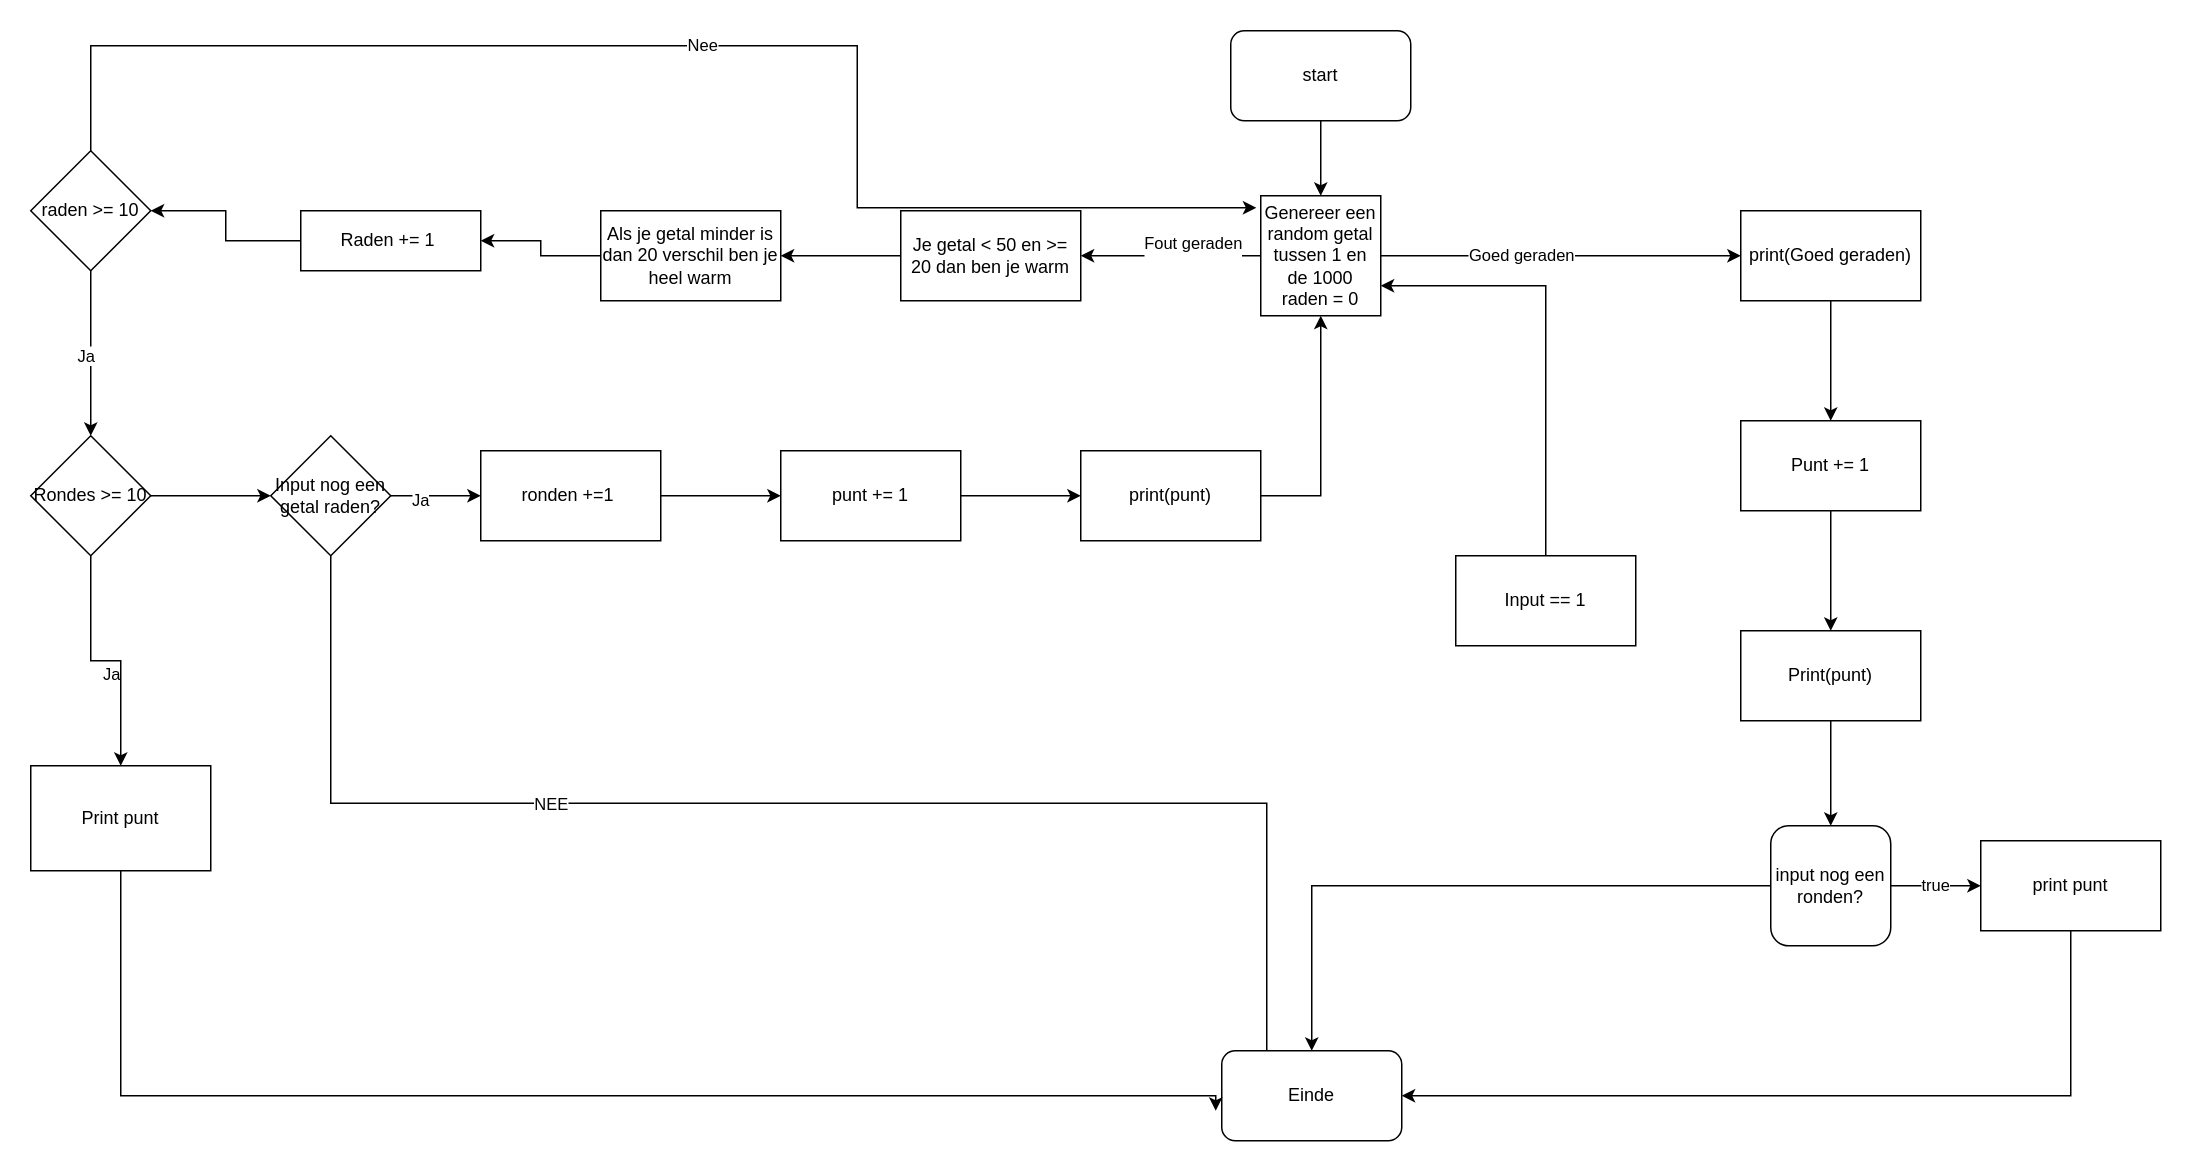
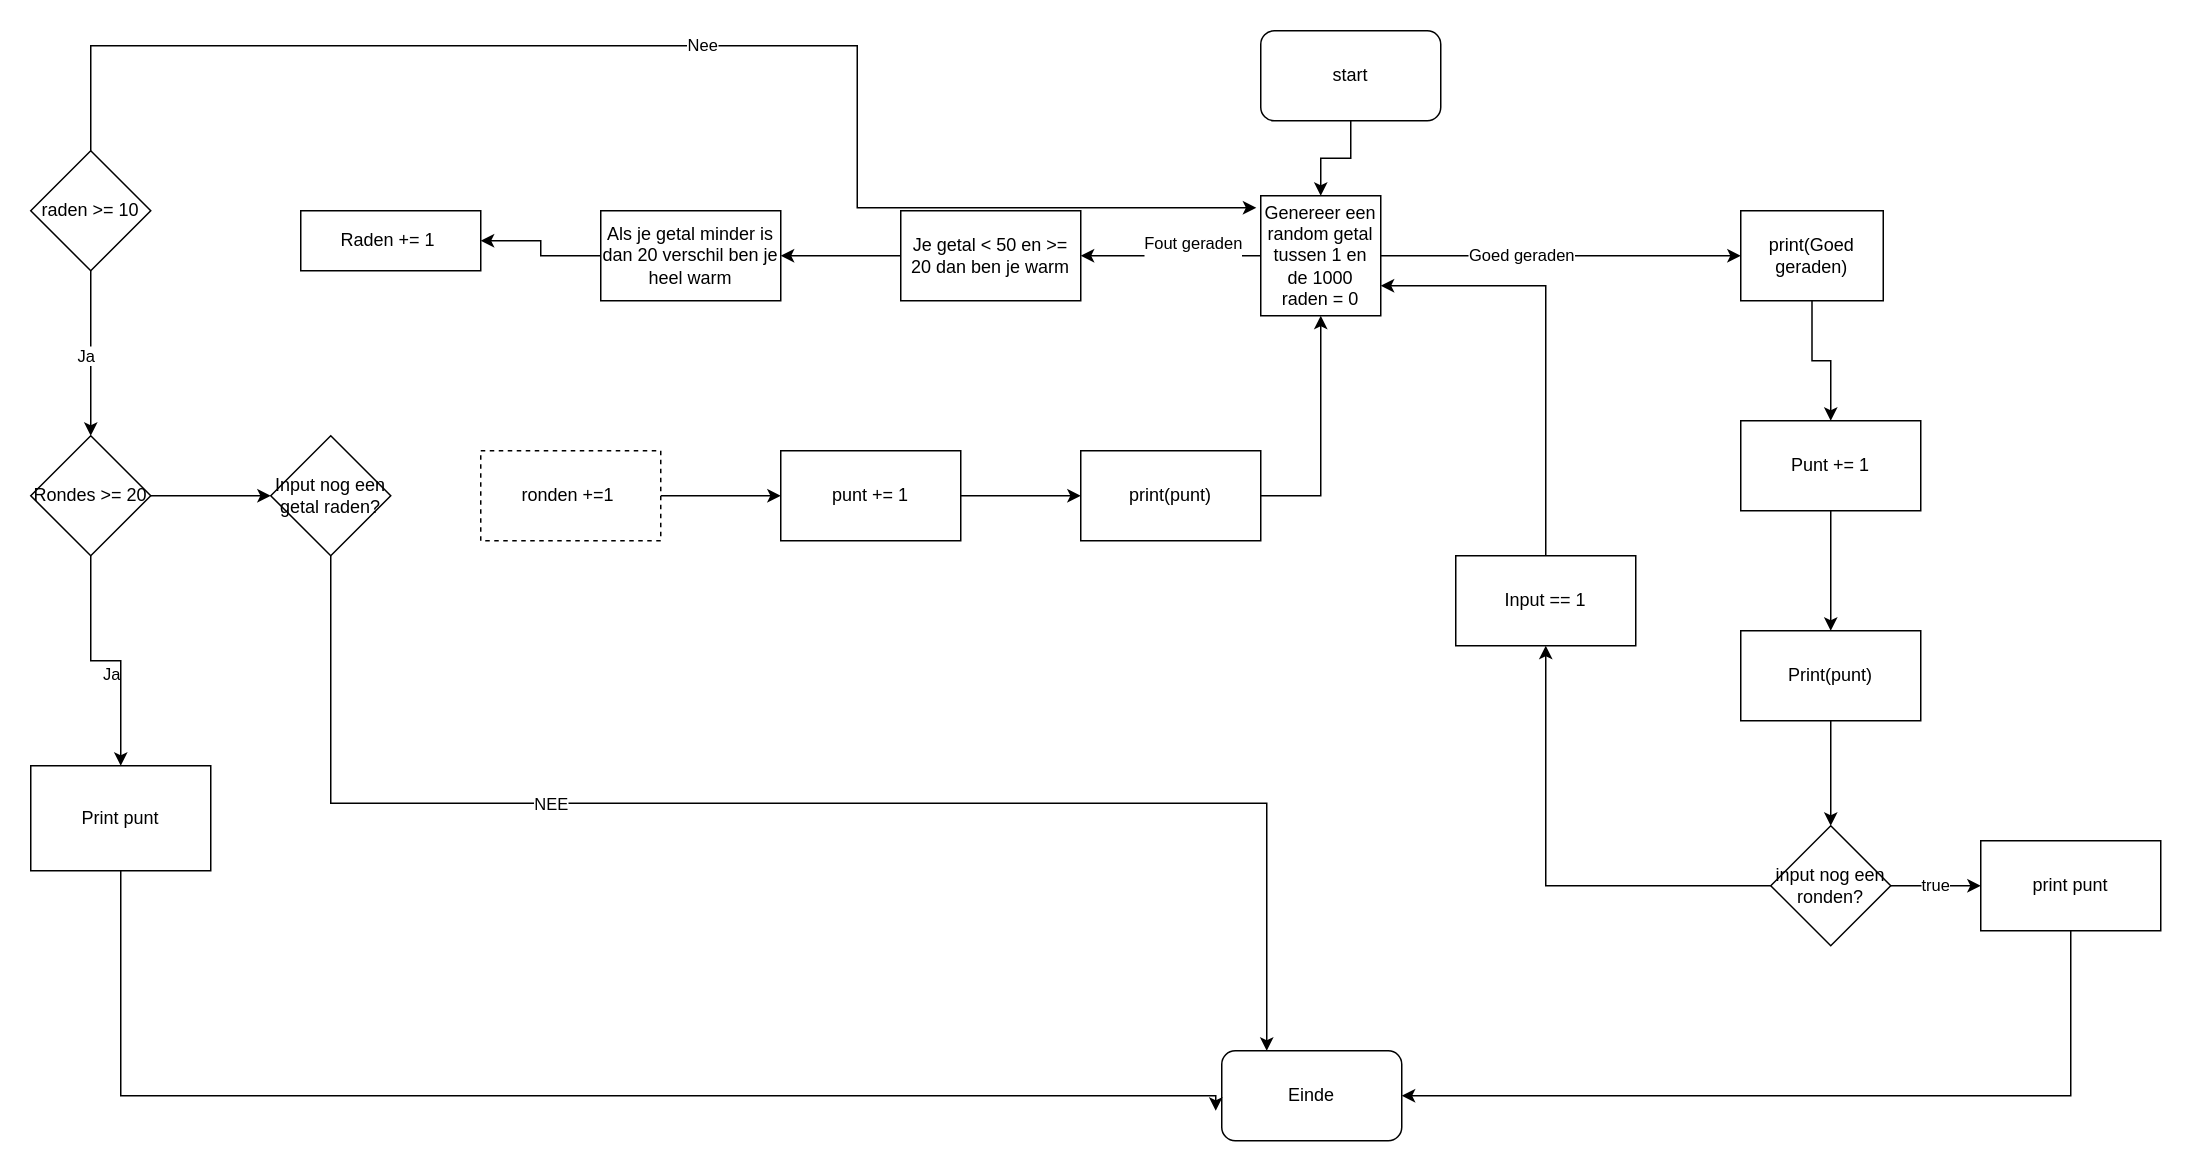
  <mxCell id="0" />
  <mxCell id="1" parent="0" />
  <mxCell id="2" value="" style="edgeStyle=orthogonalEdgeStyle;rounded=0;orthogonalLoop=1;jettySize=auto;html=1;" edge="1" parent="1" source="3" target="8"><mxGeometry relative="1" as="geometry" /></mxCell>
- <mxCell id="3" value="start" style="rounded=1;whiteSpace=wrap;html=1;" vertex="1" parent="1"><mxGeometry x="820" y="20" width="120" height="60" as="geometry" /></mxCell>
+ <mxCell id="3" value="start" style="rounded=1;whiteSpace=wrap;html=1;" vertex="1" parent="1"><mxGeometry x="840" y="20" width="120" height="60" as="geometry" /></mxCell>
  <mxCell id="4" value="" style="edgeStyle=orthogonalEdgeStyle;rounded=0;orthogonalLoop=1;jettySize=auto;html=1;" edge="1" parent="1" source="8" target="10"><mxGeometry relative="1" as="geometry" /></mxCell>
  <mxCell id="5" value="Fout geraden&lt;div&gt;&lt;br&gt;&lt;/div&gt;" style="edgeLabel;html=1;align=center;verticalAlign=middle;resizable=0;points=[];" vertex="1" connectable="0" parent="4"><mxGeometry x="-0.234" y="-2" relative="1" as="geometry"><mxPoint as="offset" /></mxGeometry></mxCell>
  <mxCell id="6" value="" style="edgeStyle=orthogonalEdgeStyle;rounded=0;orthogonalLoop=1;jettySize=auto;html=1;" edge="1" parent="1" source="8" target="35"><mxGeometry relative="1" as="geometry" /></mxCell>
  <mxCell id="7" value="Goed geraden" style="edgeLabel;html=1;align=center;verticalAlign=middle;resizable=0;points=[];" vertex="1" connectable="0" parent="6"><mxGeometry x="-0.225" y="1" relative="1" as="geometry"><mxPoint as="offset" /></mxGeometry></mxCell>
  <mxCell id="8" value="Genereer een random getal tussen 1 en de 1000&lt;div&gt;raden = 0&lt;/div&gt;" style="whiteSpace=wrap;html=1;aspect=fixed;" vertex="1" parent="1"><mxGeometry x="840" y="130" width="80" height="80" as="geometry" /></mxCell>
  <mxCell id="9" value="" style="edgeStyle=orthogonalEdgeStyle;rounded=0;orthogonalLoop=1;jettySize=auto;html=1;" edge="1" parent="1" source="10" target="12"><mxGeometry relative="1" as="geometry" /></mxCell>
  <mxCell id="10" value="Je getal &amp;lt; 50 en &amp;gt;= 20 dan ben je warm" style="whiteSpace=wrap;html=1;" vertex="1" parent="1"><mxGeometry x="600" y="140" width="120" height="60" as="geometry" /></mxCell>
  <mxCell id="11" value="" style="edgeStyle=orthogonalEdgeStyle;rounded=0;orthogonalLoop=1;jettySize=auto;html=1;" edge="1" parent="1" source="12" target="14"><mxGeometry relative="1" as="geometry" /></mxCell>
  <mxCell id="12" value="Als je getal minder is dan 20 verschil ben je heel warm" style="whiteSpace=wrap;html=1;" vertex="1" parent="1"><mxGeometry x="400" y="140" width="120" height="60" as="geometry" /></mxCell>
- <mxCell id="13" value="" style="edgeStyle=orthogonalEdgeStyle;rounded=0;orthogonalLoop=1;jettySize=auto;html=1;" edge="1" parent="1" source="14" target="18"><mxGeometry relative="1" as="geometry" /></mxCell>
  <mxCell id="14" value="Raden += 1&amp;nbsp;" style="whiteSpace=wrap;html=1;" vertex="1" parent="1"><mxGeometry x="200" y="140" width="120" height="40" as="geometry" /></mxCell>
  <mxCell id="15" value="Nee" style="edgeStyle=orthogonalEdgeStyle;rounded=0;orthogonalLoop=1;jettySize=auto;html=1;entryX=-0.037;entryY=0.1;entryDx=0;entryDy=0;entryPerimeter=0;" edge="1" parent="1" source="18" target="8"><mxGeometry relative="1" as="geometry"><mxPoint x="720" y="60" as="targetPoint" /><Array as="points"><mxPoint x="60" y="30" /><mxPoint x="571" y="30" /><mxPoint x="571" y="138" /></Array></mxGeometry></mxCell>
  <mxCell id="16" value="" style="edgeStyle=orthogonalEdgeStyle;rounded=0;orthogonalLoop=1;jettySize=auto;html=1;" edge="1" parent="1" source="18" target="22"><mxGeometry relative="1" as="geometry" /></mxCell>
  <mxCell id="17" value="Ja" style="edgeLabel;html=1;align=center;verticalAlign=middle;resizable=0;points=[];" vertex="1" connectable="0" parent="16"><mxGeometry x="0.025" y="-4" relative="1" as="geometry"><mxPoint as="offset" /></mxGeometry></mxCell>
  <mxCell id="18" value="raden &amp;gt;= 10" style="rhombus;whiteSpace=wrap;html=1;" vertex="1" parent="1"><mxGeometry x="20" y="100" width="80" height="80" as="geometry" /></mxCell>
  <mxCell id="19" value="" style="edgeStyle=orthogonalEdgeStyle;rounded=0;orthogonalLoop=1;jettySize=auto;html=1;" edge="1" parent="1" source="22" target="27"><mxGeometry relative="1" as="geometry" /></mxCell>
  <mxCell id="20" value="" style="edgeStyle=orthogonalEdgeStyle;rounded=0;orthogonalLoop=1;jettySize=auto;html=1;" edge="1" parent="1" source="22" target="47"><mxGeometry relative="1" as="geometry" /></mxCell>
  <mxCell id="21" value="Ja" style="edgeLabel;html=1;align=center;verticalAlign=middle;resizable=0;points=[];" vertex="1" connectable="0" parent="20"><mxGeometry x="0.242" y="-7" relative="1" as="geometry"><mxPoint y="-1" as="offset" /></mxGeometry></mxCell>
- <mxCell id="22" value="Rondes &amp;gt;= 10" style="rhombus;whiteSpace=wrap;html=1;" vertex="1" parent="1"><mxGeometry x="20" y="290" width="80" height="80" as="geometry" /></mxCell>
- <mxCell id="23" value="" style="edgeStyle=orthogonalEdgeStyle;rounded=0;orthogonalLoop=1;jettySize=auto;html=1;" edge="1" parent="1" source="27" target="29"><mxGeometry relative="1" as="geometry" /></mxCell>
- <mxCell id="24" value="Ja" style="edgeLabel;html=1;align=center;verticalAlign=middle;resizable=0;points=[];" vertex="1" connectable="0" parent="23"><mxGeometry x="-0.367" y="-2" relative="1" as="geometry"><mxPoint as="offset" /></mxGeometry></mxCell>
- <mxCell id="25" style="edgeStyle=orthogonalEdgeStyle;rounded=0;orthogonalLoop=1;jettySize=auto;html=1;exitX=0.5;exitY=1;exitDx=0;exitDy=0;entryX=0.25;entryY=0;entryDx=0;entryDy=0;endArrow=none;" edge="1" parent="1" source="27" target="45"><mxGeometry relative="1" as="geometry"><mxPoint x="320" y="530" as="targetPoint" /></mxGeometry></mxCell>
+ <mxCell id="22" value="Rondes &amp;gt;= 20" style="rhombus;whiteSpace=wrap;html=1;" vertex="1" parent="1"><mxGeometry x="20" y="290" width="80" height="80" as="geometry" /></mxCell>
+ <mxCell id="25" style="edgeStyle=orthogonalEdgeStyle;rounded=0;orthogonalLoop=1;jettySize=auto;html=1;exitX=0.5;exitY=1;exitDx=0;exitDy=0;entryX=0.25;entryY=0;entryDx=0;entryDy=0;" edge="1" parent="1" source="27" target="45"><mxGeometry relative="1" as="geometry"><mxPoint x="320" y="530" as="targetPoint" /></mxGeometry></mxCell>
  <mxCell id="26" value="NEE" style="edgeLabel;html=1;align=center;verticalAlign=middle;resizable=0;points=[];" vertex="1" connectable="0" parent="25"><mxGeometry x="-0.348" relative="1" as="geometry"><mxPoint as="offset" /></mxGeometry></mxCell>
  <mxCell id="27" value="Input nog een getal raden?" style="rhombus;whiteSpace=wrap;html=1;" vertex="1" parent="1"><mxGeometry x="180" y="290" width="80" height="80" as="geometry" /></mxCell>
  <mxCell id="28" value="" style="edgeStyle=orthogonalEdgeStyle;rounded=0;orthogonalLoop=1;jettySize=auto;html=1;" edge="1" parent="1" source="29" target="31"><mxGeometry relative="1" as="geometry" /></mxCell>
- <mxCell id="29" value="ronden +=1&amp;nbsp;" style="whiteSpace=wrap;html=1;" vertex="1" parent="1"><mxGeometry x="320" y="300" width="120" height="60" as="geometry" /></mxCell>
+ <mxCell id="29" value="ronden +=1&amp;nbsp;" style="whiteSpace=wrap;html=1;dashed=1;" vertex="1" parent="1"><mxGeometry x="320" y="300" width="120" height="60" as="geometry" /></mxCell>
  <mxCell id="30" value="" style="edgeStyle=orthogonalEdgeStyle;rounded=0;orthogonalLoop=1;jettySize=auto;html=1;" edge="1" parent="1" source="31" target="33"><mxGeometry relative="1" as="geometry" /></mxCell>
  <mxCell id="31" value="punt += 1" style="whiteSpace=wrap;html=1;" vertex="1" parent="1"><mxGeometry x="520" y="300" width="120" height="60" as="geometry" /></mxCell>
  <mxCell id="32" style="edgeStyle=orthogonalEdgeStyle;rounded=0;orthogonalLoop=1;jettySize=auto;html=1;exitX=1;exitY=0.5;exitDx=0;exitDy=0;entryX=0.5;entryY=1;entryDx=0;entryDy=0;" edge="1" parent="1" source="33" target="8"><mxGeometry relative="1" as="geometry" /></mxCell>
  <mxCell id="33" value="print(punt)" style="whiteSpace=wrap;html=1;" vertex="1" parent="1"><mxGeometry x="720" y="300" width="120" height="60" as="geometry" /></mxCell>
  <mxCell id="34" value="" style="edgeStyle=orthogonalEdgeStyle;rounded=0;orthogonalLoop=1;jettySize=auto;html=1;" edge="1" parent="1" source="35" target="37"><mxGeometry relative="1" as="geometry" /></mxCell>
- <mxCell id="35" value="print(Goed geraden)" style="whiteSpace=wrap;html=1;" vertex="1" parent="1"><mxGeometry x="1160" y="140" width="120" height="60" as="geometry" /></mxCell>
+ <mxCell id="35" value="print(Goed geraden)" style="whiteSpace=wrap;html=1;" vertex="1" parent="1"><mxGeometry x="1160" y="140" width="95" height="60" as="geometry" /></mxCell>
  <mxCell id="36" value="" style="edgeStyle=orthogonalEdgeStyle;rounded=0;orthogonalLoop=1;jettySize=auto;html=1;" edge="1" parent="1" source="37" target="39"><mxGeometry relative="1" as="geometry" /></mxCell>
  <mxCell id="37" value="Punt += 1" style="whiteSpace=wrap;html=1;" vertex="1" parent="1"><mxGeometry x="1160" y="280" width="120" height="60" as="geometry" /></mxCell>
  <mxCell id="38" value="" style="edgeStyle=orthogonalEdgeStyle;rounded=0;orthogonalLoop=1;jettySize=auto;html=1;" edge="1" parent="1" source="39" target="42"><mxGeometry relative="1" as="geometry" /></mxCell>
  <mxCell id="39" value="Print(punt)" style="whiteSpace=wrap;html=1;" vertex="1" parent="1"><mxGeometry x="1160" y="420" width="120" height="60" as="geometry" /></mxCell>
  <mxCell id="40" value="true" style="edgeStyle=orthogonalEdgeStyle;rounded=0;orthogonalLoop=1;jettySize=auto;html=1;" edge="1" parent="1" source="42" target="44"><mxGeometry relative="1" as="geometry" /></mxCell>
- <mxCell id="41" value="" style="edgeStyle=orthogonalEdgeStyle;rounded=0;orthogonalLoop=1;jettySize=auto;html=1;" edge="1" parent="1" source="42" target="45"><mxGeometry relative="1" as="geometry" /></mxCell>
- <mxCell id="42" value="input nog een ronden?" style="whiteSpace=wrap;html=1;rounded=1;" vertex="1" parent="1"><mxGeometry x="1180" y="550" width="80" height="80" as="geometry" /></mxCell>
+ <mxCell id="41" value="" style="edgeStyle=orthogonalEdgeStyle;rounded=0;orthogonalLoop=1;jettySize=auto;html=1;" edge="1" parent="1" source="42" target="49"><mxGeometry relative="1" as="geometry" /></mxCell>
+ <mxCell id="42" value="input nog een ronden?" style="rhombus;whiteSpace=wrap;html=1;" vertex="1" parent="1"><mxGeometry x="1180" y="550" width="80" height="80" as="geometry" /></mxCell>
  <mxCell id="43" value="" style="edgeStyle=orthogonalEdgeStyle;rounded=0;orthogonalLoop=1;jettySize=auto;html=1;" edge="1" parent="1" source="44" target="45"><mxGeometry relative="1" as="geometry"><Array as="points"><mxPoint x="1380" y="730" /></Array></mxGeometry></mxCell>
  <mxCell id="44" value="print punt" style="whiteSpace=wrap;html=1;" vertex="1" parent="1"><mxGeometry x="1320" y="560" width="120" height="60" as="geometry" /></mxCell>
  <mxCell id="45" value="Einde" style="rounded=1;whiteSpace=wrap;html=1;" vertex="1" parent="1"><mxGeometry x="814" y="700" width="120" height="60" as="geometry" /></mxCell>
  <mxCell id="46" value="" style="edgeStyle=orthogonalEdgeStyle;rounded=0;orthogonalLoop=1;jettySize=auto;html=1;" edge="1" parent="1" source="47"><mxGeometry relative="1" as="geometry"><mxPoint x="810" y="740" as="targetPoint" /><Array as="points"><mxPoint x="80" y="730" /><mxPoint x="810" y="730" /></Array></mxGeometry></mxCell>
  <mxCell id="47" value="Print punt" style="whiteSpace=wrap;html=1;" vertex="1" parent="1"><mxGeometry x="20" y="510" width="120" height="70" as="geometry" /></mxCell>
  <mxCell id="48" style="edgeStyle=orthogonalEdgeStyle;rounded=0;orthogonalLoop=1;jettySize=auto;html=1;exitX=0.5;exitY=0;exitDx=0;exitDy=0;entryX=1;entryY=0.75;entryDx=0;entryDy=0;" edge="1" parent="1" source="49" target="8"><mxGeometry relative="1" as="geometry" /></mxCell>
  <mxCell id="49" value="Input == 1" style="whiteSpace=wrap;html=1;" vertex="1" parent="1"><mxGeometry x="970" y="370" width="120" height="60" as="geometry" /></mxCell>
